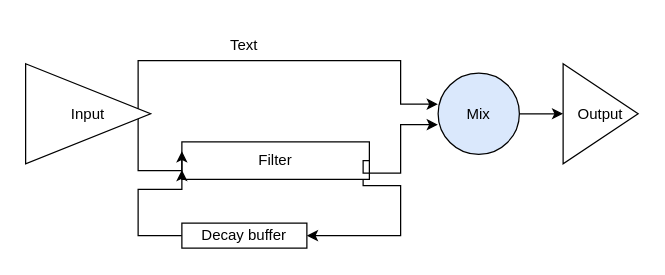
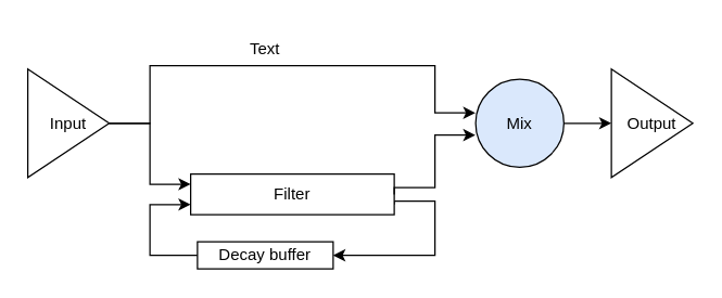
  <mxCell id="0" />
  <mxCell id="1" parent="0" />
  <mxCell id="2" style="edgeStyle=orthogonalEdgeStyle;rounded=0;orthogonalLoop=1;jettySize=auto;html=1;entryX=1;entryY=0.5;entryDx=0;entryDy=0;exitX=1;exitY=0.75;exitDx=0;exitDy=0;" edge="1" parent="1" source="3" target="5"><mxGeometry relative="1" as="geometry"><Array as="points"><mxPoint x="290" y="148" /><mxPoint x="320" y="148" /><mxPoint x="320" y="188" /></Array></mxGeometry></mxCell>
- <mxCell id="3" value="Filter" style="rounded=0;whiteSpace=wrap;html=1;" vertex="1" parent="1"><mxGeometry x="145" y="113" width="150" height="30" as="geometry" /></mxCell>
+ <mxCell id="3" value="Filter" style="rounded=0;whiteSpace=wrap;html=1;" vertex="1" parent="1"><mxGeometry x="140" y="128" width="150" height="30" as="geometry" /></mxCell>
  <mxCell id="4" style="edgeStyle=orthogonalEdgeStyle;rounded=0;orthogonalLoop=1;jettySize=auto;html=1;entryX=0;entryY=0.75;entryDx=0;entryDy=0;" edge="1" parent="1" source="5" target="3"><mxGeometry relative="1" as="geometry"><Array as="points"><mxPoint x="110" y="188" /><mxPoint x="110" y="151" /></Array></mxGeometry></mxCell>
  <mxCell id="5" value="Decay buffer" style="whiteSpace=wrap;html=1;" vertex="1" parent="1"><mxGeometry x="145" y="178" width="100" height="20" as="geometry" /></mxCell>
  <mxCell id="6" style="edgeStyle=orthogonalEdgeStyle;rounded=0;orthogonalLoop=1;jettySize=auto;html=1;entryX=0;entryY=0.5;entryDx=0;entryDy=0;" edge="1" parent="1" source="7" target="8"><mxGeometry relative="1" as="geometry" /></mxCell>
  <mxCell id="7" value="Mix" style="ellipse;whiteSpace=wrap;html=1;aspect=fixed;fillColor=#dae8fc;" vertex="1" parent="1"><mxGeometry x="350" y="58" width="65" height="65" as="geometry" /></mxCell>
  <mxCell id="8" value="Output" style="triangle;whiteSpace=wrap;html=1;" vertex="1" parent="1"><mxGeometry x="450" y="50.5" width="60" height="80" as="geometry" /></mxCell>
  <mxCell id="9" style="edgeStyle=orthogonalEdgeStyle;rounded=0;orthogonalLoop=1;jettySize=auto;html=1;entryX=0;entryY=0.25;entryDx=0;entryDy=0;" edge="1" parent="1" source="10" target="3"><mxGeometry relative="1" as="geometry"><Array as="points"><mxPoint x="110" y="91" /><mxPoint x="110" y="136" /></Array></mxGeometry></mxCell>
- <mxCell id="10" value="Input" style="triangle;whiteSpace=wrap;html=1;" vertex="1" parent="1"><mxGeometry x="20" y="50.5" width="100" height="80" as="geometry" /></mxCell>
+ <mxCell id="10" value="Input" style="triangle;whiteSpace=wrap;html=1;" vertex="1" parent="1"><mxGeometry x="20" y="50.5" width="60" height="80" as="geometry" /></mxCell>
  <mxCell id="11" style="edgeStyle=orthogonalEdgeStyle;rounded=0;orthogonalLoop=1;jettySize=auto;html=1;entryX=-0.003;entryY=0.382;entryDx=0;entryDy=0;entryPerimeter=0;" edge="1" parent="1" source="10" target="7"><mxGeometry relative="1" as="geometry"><Array as="points"><mxPoint x="110" y="91" /><mxPoint x="110" y="48" /><mxPoint x="320" y="48" /><mxPoint x="320" y="83" /></Array></mxGeometry></mxCell>
  <mxCell id="12" style="edgeStyle=orthogonalEdgeStyle;rounded=0;orthogonalLoop=1;jettySize=auto;html=1;exitX=1;exitY=0.5;exitDx=0;exitDy=0;entryX=-0.003;entryY=0.634;entryDx=0;entryDy=0;entryPerimeter=0;" edge="1" parent="1" source="3" target="7"><mxGeometry relative="1" as="geometry"><Array as="points"><mxPoint x="290" y="138" /><mxPoint x="320" y="138" /><mxPoint x="320" y="99" /></Array></mxGeometry></mxCell>
  <mxCell id="13" value="Text" style="text;html=1;align=center;verticalAlign=middle;whiteSpace=wrap;rounded=0;" vertex="1" parent="1"><mxGeometry x="165" y="20.5" width="60" height="30" as="geometry" /></mxCell>
